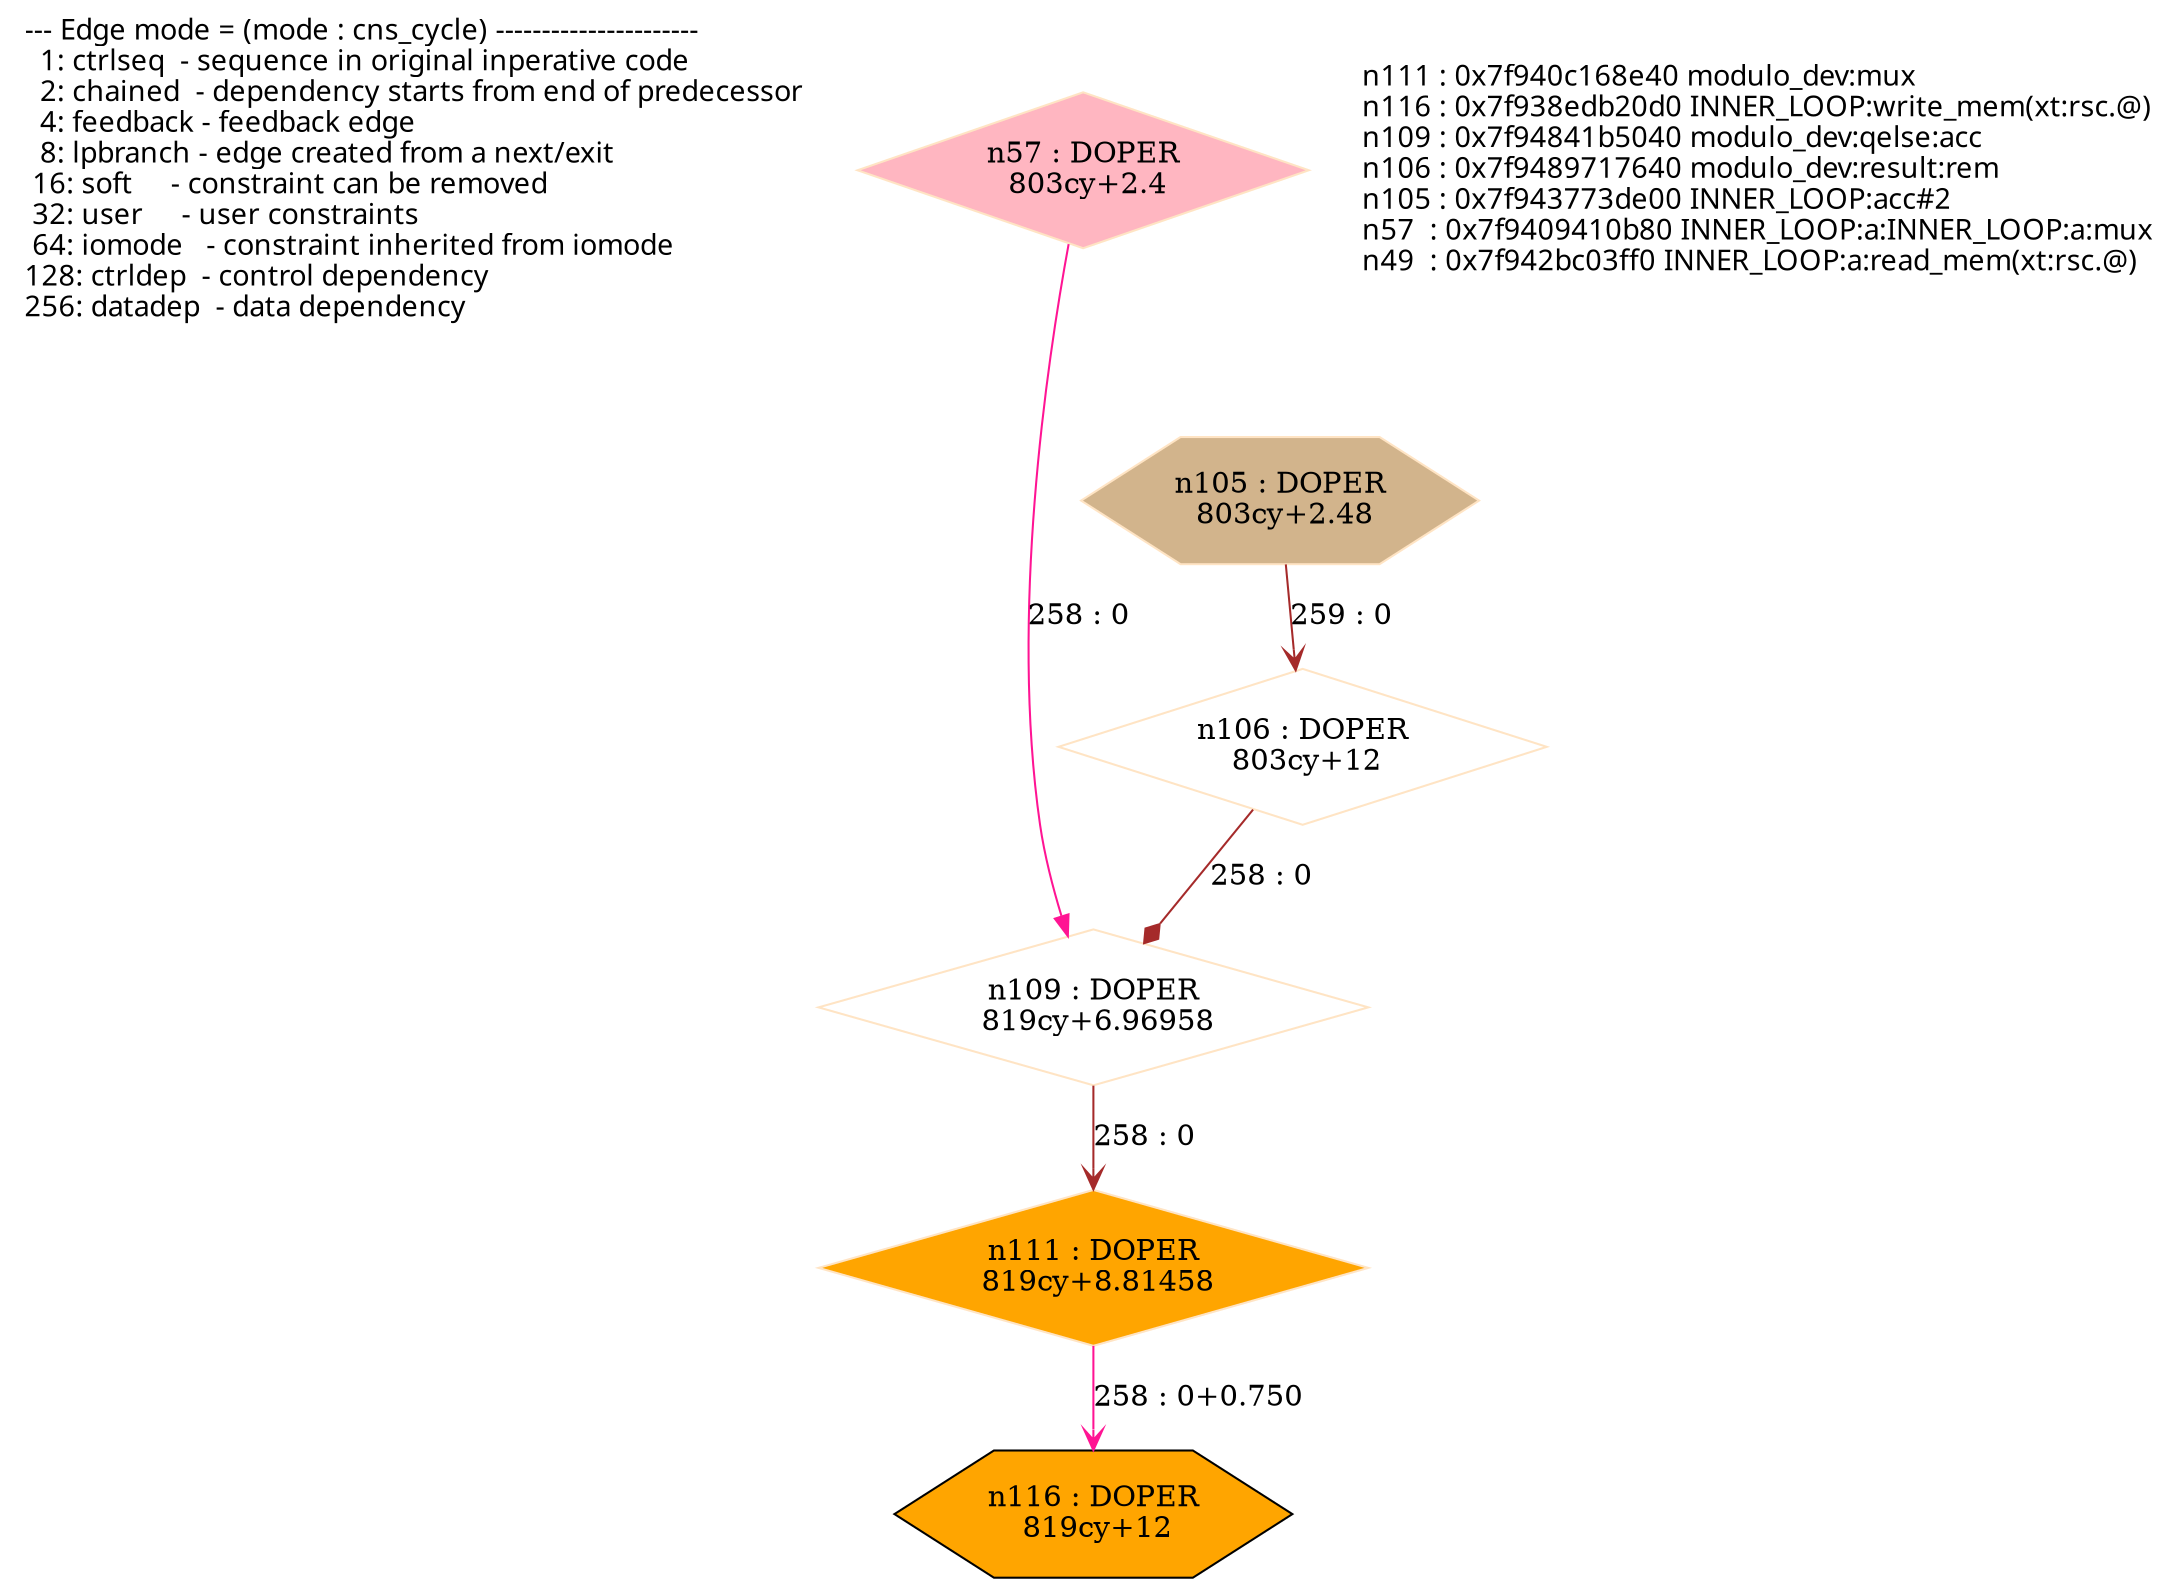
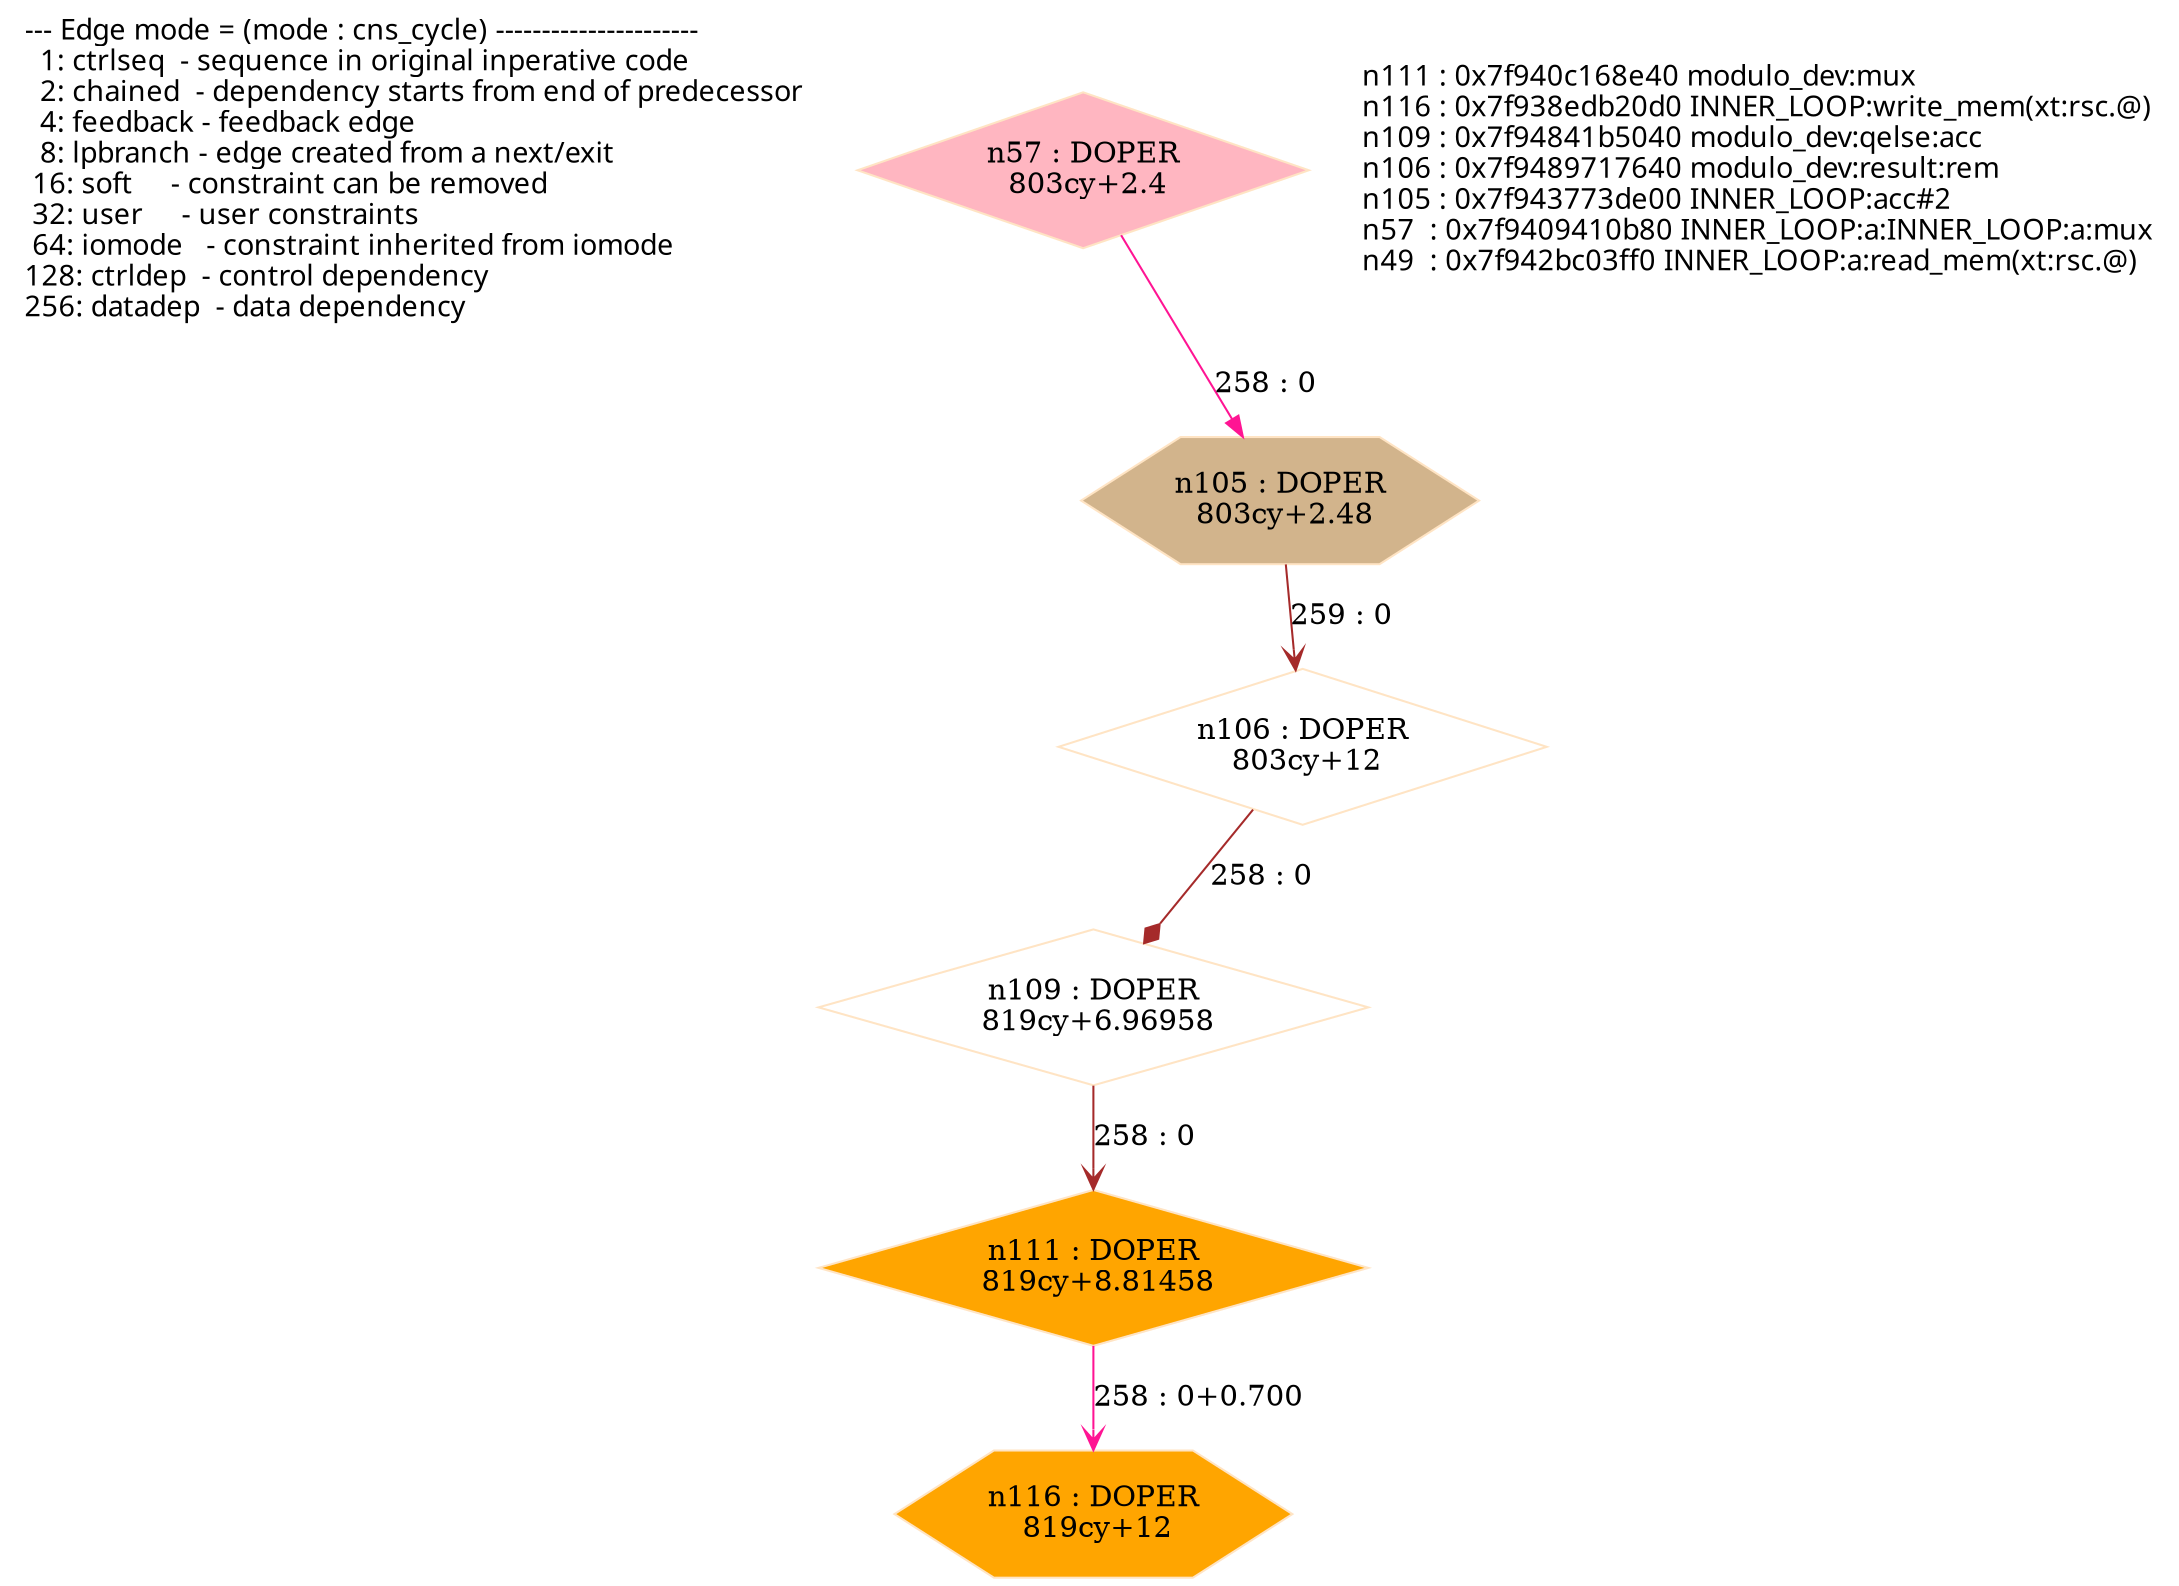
  digraph {
    node [fillcolor=white shape=diamond style=filled color=bisque]
    edge [arrowhead=vee color=brown]
    n1 [fontname=Fixed label="--- Edge mode = (mode : cns_cycle) ----------------------\l  1: ctrlseq  - sequence in original inperative code     \l  2: chained  - dependency starts from end of predecessor\l  4: feedback - feedback edge                            \l  8: lpbranch - edge created from a next/exit            \l 16: soft     - constraint can be removed                \l 32: user     - user constraints                         \l 64: iomode   - constraint inherited from iomode         \l128: ctrldep  - control dependency                       \l256: datadep  - data dependency                          \l" labeljust=left shape=none color=""]
    n2 [fillcolor=orange label="n111 : DOPER\n 819cy+8.81458\n"]
-   n3 [color=black fillcolor=orange label="n116 : DOPER\n 819cy+12\n" shape=hexagon]
+   n3 [fillcolor=orange label="n116 : DOPER\n 819cy+12\n" shape=hexagon]
    n4 [label="n109 : DOPER\n 819cy+6.96958\n"]
    n5 [label="n106 : DOPER\n 803cy+12\n"]
    n6 [fillcolor=tan label="n105 : DOPER\n 803cy+2.48\n" shape=hexagon]
    n7 [fillcolor=lightpink label="n57 : DOPER\n 803cy+2.4\n"]
    n8 [fontname=Fixed label="n111 : 0x7f940c168e40 modulo_dev:mux\ln116 : 0x7f938edb20d0 INNER_LOOP:write_mem(xt:rsc.@)\ln109 : 0x7f94841b5040 modulo_dev:qelse:acc\ln106 : 0x7f9489717640 modulo_dev:result:rem\ln105 : 0x7f943773de00 INNER_LOOP:acc#2\ln57  : 0x7f9409410b80 INNER_LOOP:a:INNER_LOOP:a:mux\ln49  : 0x7f942bc03ff0 INNER_LOOP:a:read_mem(xt:rsc.@)\l" labeljust=left shape=none color=""]
-   n2 -> n3 [color=deeppink label="258 : 0+0.750"]
+   n2 -> n3 [color=deeppink label="258 : 0+0.700"]
    n4 -> n2 [label="258 : 0"]
    n5 -> n4 [arrowhead=diamond label="258 : 0"]
    n6 -> n5 [label="259 : 0"]
-   n7 -> n4 [arrowhead=normal color=deeppink label="258 : 0"]
+   n7 -> n6 [arrowhead=normal color=deeppink label="258 : 0"]
  }
